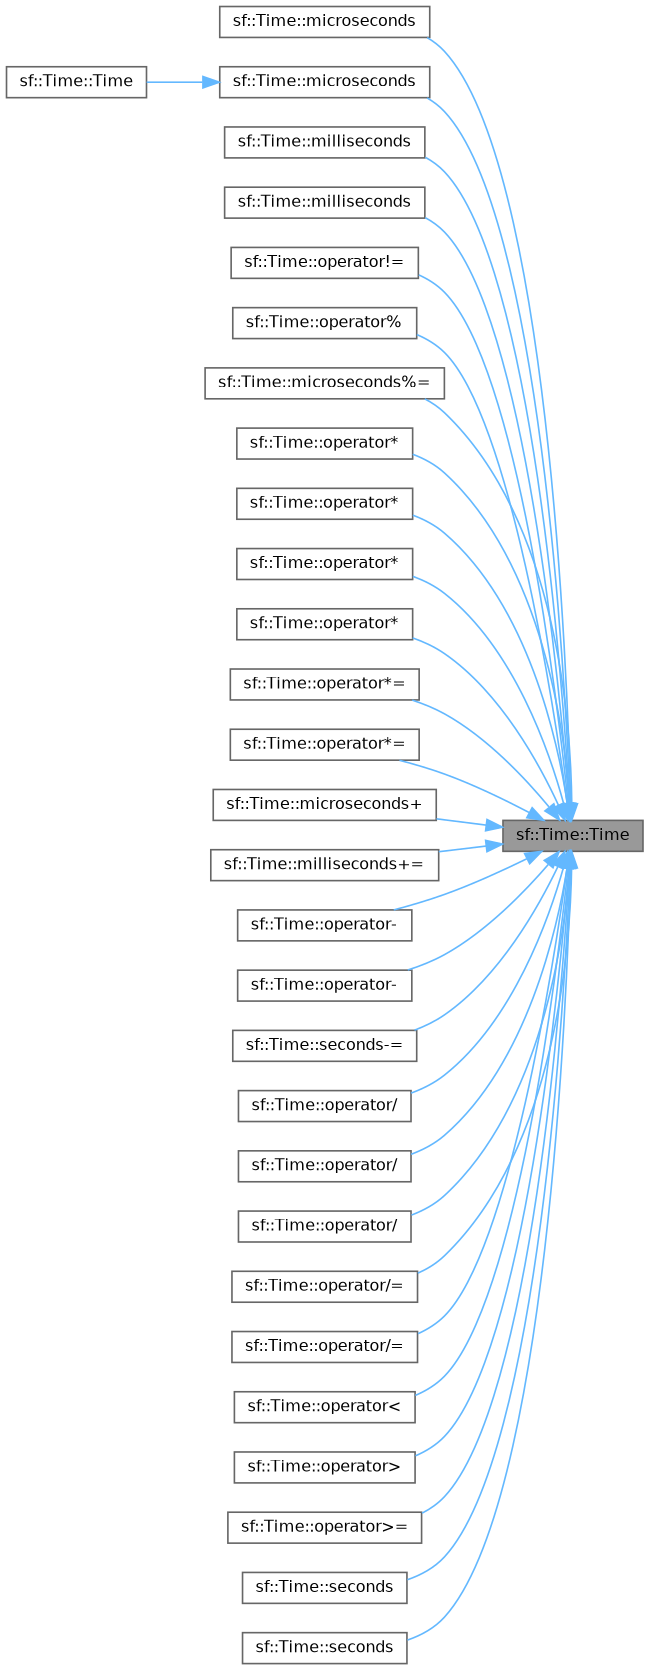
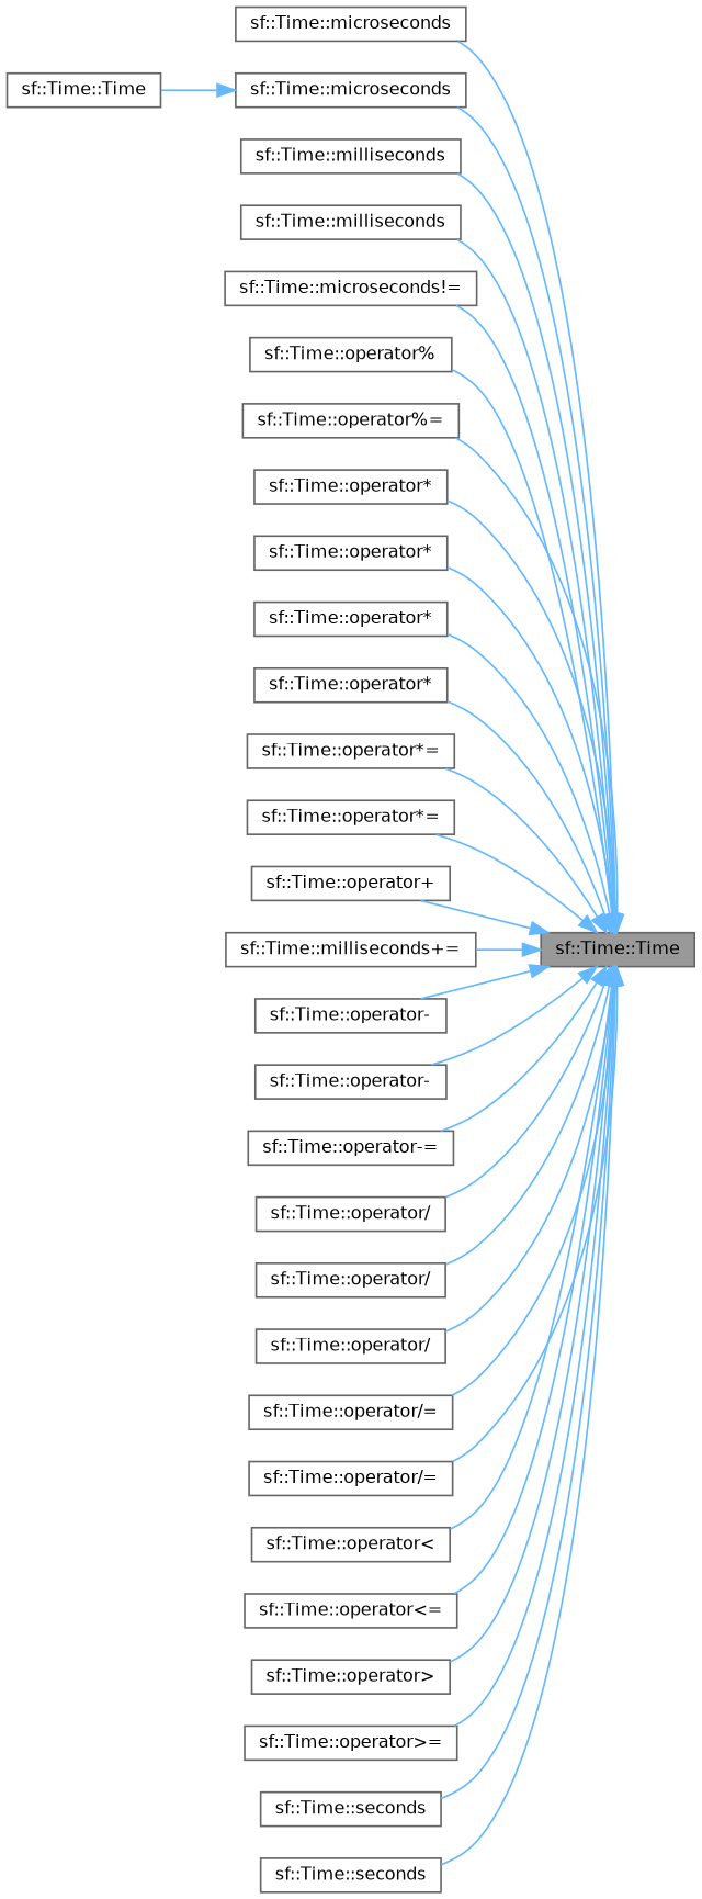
  digraph {
    rankdir=RL
    node [color=grey40 fillcolor=white fontname=Helvetica fontsize=10 shape=box style=filled]
    edge [color=steelblue1 dir=back fontname=Helvetica fontsize=10 labelfontname=Helvetica labelfontsize=10 style=solid]
    n1 [color=gray40 fillcolor=grey60 fontcolor=black height=0.2 label="sf::Time::Time" width=0.4]
    n2 [height=0.2 label="sf::Time::microseconds" width=0.4]
    n3 [height=0.2 label="sf::Time::microseconds" width=0.4]
    n4 [height=0.2 label="sf::Time::milliseconds" width=0.4]
    n5 [height=0.2 label="sf::Time::milliseconds" width=0.4]
-   n6 [height=0.2 label="sf::Time::operator!=" width=0.4]
+   n6 [height=0.2 label="sf::Time::microseconds!=" width=0.4]
    n7 [height=0.2 label="sf::Time::operator%" width=0.4]
-   n8 [height=0.2 label="sf::Time::microseconds%=" width=0.4]
+   n8 [height=0.2 label="sf::Time::operator%=" width=0.4]
    n9 [height=0.2 label="sf::Time::operator*" width=0.4]
    n10 [height=0.2 label="sf::Time::operator*" width=0.4]
    n11 [height=0.2 label="sf::Time::operator*" width=0.4]
    n12 [height=0.2 label="sf::Time::operator*" width=0.4]
    n13 [height=0.2 label="sf::Time::operator*=" width=0.4]
    n14 [height=0.2 label="sf::Time::operator*=" width=0.4]
-   n15 [height=0.2 label="sf::Time::microseconds+" width=0.4]
+   n15 [height=0.2 label="sf::Time::operator+" width=0.4]
    n16 [height=0.2 label="sf::Time::milliseconds+=" width=0.4]
    n17 [height=0.2 label="sf::Time::operator-" width=0.4]
    n18 [height=0.2 label="sf::Time::operator-" width=0.4]
-   n19 [height=0.2 label="sf::Time::seconds-=" width=0.4]
+   n19 [height=0.2 label="sf::Time::operator-=" width=0.4]
    n20 [height=0.2 label="sf::Time::operator/" width=0.4]
    n21 [height=0.2 label="sf::Time::operator/" width=0.4]
    n22 [height=0.2 label="sf::Time::operator/" width=0.4]
    n23 [height=0.2 label="sf::Time::operator/=" width=0.4]
    n24 [height=0.2 label="sf::Time::operator/=" width=0.4]
    n25 [height=0.2 label="sf::Time::operator\<" width=0.4]
+   n26 [height=0.2 label="sf::Time::operator\<=" width=0.4]
    n27 [height=0.2 label="sf::Time::operator\>" width=0.4]
    n28 [height=0.2 label="sf::Time::operator\>=" width=0.4]
    n29 [height=0.2 label="sf::Time::seconds" width=0.4]
    n30 [height=0.2 label="sf::Time::seconds" width=0.4]
    n31 [height=0.2 label="sf::Time::Time" width=0.4]
    n1 -> n2
    n1 -> n3
    n1 -> n4
    n1 -> n5
    n1 -> n6
    n1 -> n7
    n1 -> n8
    n1 -> n9
    n1 -> n10
    n1 -> n11
    n1 -> n12
    n1 -> n13
    n1 -> n14
    n1 -> n15
    n1 -> n16
    n1 -> n17
    n1 -> n18
    n1 -> n19
    n1 -> n20
    n1 -> n21
    n1 -> n22
    n1 -> n23
    n1 -> n24
    n1 -> n25
+   n1 -> n26
    n1 -> n27
    n1 -> n28
    n1 -> n29
    n1 -> n30
    n3 -> n31
  }
